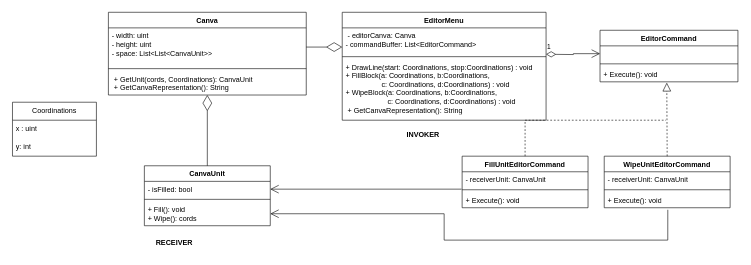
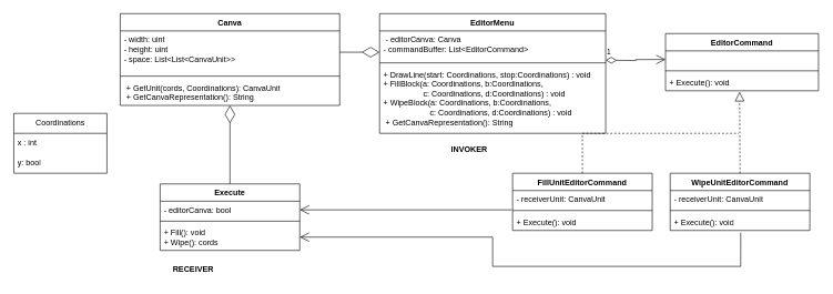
  <mxCell id="0" />
  <mxCell id="1" parent="0" />
  <mxCell id="2" value="EditorCommand" style="swimlane;fontStyle=1;align=center;verticalAlign=top;childLayout=stackLayout;horizontal=1;startSize=26;horizontalStack=0;resizeParent=1;resizeParentMax=0;resizeLast=0;collapsible=1;marginBottom=0;whiteSpace=wrap;html=1;" parent="1" vertex="1"><mxGeometry x="1000" y="50" width="230" height="86" as="geometry" /></mxCell>
  <mxCell id="3" value="&amp;nbsp;" style="text;strokeColor=none;fillColor=none;align=left;verticalAlign=top;spacingLeft=4;spacingRight=4;overflow=hidden;rotatable=0;points=[[0,0.5],[1,0.5]];portConstraint=eastwest;whiteSpace=wrap;html=1;" parent="2" vertex="1"><mxGeometry y="26" width="230" height="26" as="geometry" /></mxCell>
  <mxCell id="4" value="" style="line;strokeWidth=1;fillColor=none;align=left;verticalAlign=middle;spacingTop=-1;spacingLeft=3;spacingRight=3;rotatable=0;labelPosition=right;points=[];portConstraint=eastwest;strokeColor=inherit;" parent="2" vertex="1"><mxGeometry y="52" width="230" height="8" as="geometry" /></mxCell>
  <mxCell id="5" value="+ Execute(): void" style="text;strokeColor=none;fillColor=none;align=left;verticalAlign=top;spacingLeft=4;spacingRight=4;overflow=hidden;rotatable=0;points=[[0,0.5],[1,0.5]];portConstraint=eastwest;whiteSpace=wrap;html=1;" parent="2" vertex="1"><mxGeometry y="60" width="230" height="26" as="geometry" /></mxCell>
  <mxCell id="6" value="FillUnitEditorCommand" style="swimlane;fontStyle=1;align=center;verticalAlign=top;childLayout=stackLayout;horizontal=1;startSize=26;horizontalStack=0;resizeParent=1;resizeParentMax=0;resizeLast=0;collapsible=1;marginBottom=0;whiteSpace=wrap;html=1;" parent="1" vertex="1"><mxGeometry x="770" y="260" width="210" height="86" as="geometry" /></mxCell>
  <mxCell id="7" value="- receiverUnit: CanvaUnit" style="text;strokeColor=none;fillColor=none;align=left;verticalAlign=top;spacingLeft=4;spacingRight=4;overflow=hidden;rotatable=0;points=[[0,0.5],[1,0.5]];portConstraint=eastwest;whiteSpace=wrap;html=1;" parent="6" vertex="1"><mxGeometry y="26" width="210" height="26" as="geometry" /></mxCell>
  <mxCell id="8" value="" style="line;strokeWidth=1;fillColor=none;align=left;verticalAlign=middle;spacingTop=-1;spacingLeft=3;spacingRight=3;rotatable=0;labelPosition=right;points=[];portConstraint=eastwest;strokeColor=inherit;" parent="6" vertex="1"><mxGeometry y="52" width="210" height="8" as="geometry" /></mxCell>
  <mxCell id="9" value="+ Execute(): void" style="text;strokeColor=none;fillColor=none;align=left;verticalAlign=top;spacingLeft=4;spacingRight=4;overflow=hidden;rotatable=0;points=[[0,0.5],[1,0.5]];portConstraint=eastwest;whiteSpace=wrap;html=1;" parent="6" vertex="1"><mxGeometry y="60" width="210" height="26" as="geometry" /></mxCell>
  <mxCell id="10" value="WipeUnitEditorCommand" style="swimlane;fontStyle=1;align=center;verticalAlign=top;childLayout=stackLayout;horizontal=1;startSize=26;horizontalStack=0;resizeParent=1;resizeParentMax=0;resizeLast=0;collapsible=1;marginBottom=0;whiteSpace=wrap;html=1;" parent="1" vertex="1"><mxGeometry x="1007" y="260" width="210" height="86" as="geometry" /></mxCell>
  <mxCell id="11" value="- receiverUnit: CanvaUnit" style="text;strokeColor=none;fillColor=none;align=left;verticalAlign=top;spacingLeft=4;spacingRight=4;overflow=hidden;rotatable=0;points=[[0,0.5],[1,0.5]];portConstraint=eastwest;whiteSpace=wrap;html=1;" parent="10" vertex="1"><mxGeometry y="26" width="210" height="26" as="geometry" /></mxCell>
  <mxCell id="12" value="" style="line;strokeWidth=1;fillColor=none;align=left;verticalAlign=middle;spacingTop=-1;spacingLeft=3;spacingRight=3;rotatable=0;labelPosition=right;points=[];portConstraint=eastwest;strokeColor=inherit;" parent="10" vertex="1"><mxGeometry y="52" width="210" height="8" as="geometry" /></mxCell>
  <mxCell id="13" value="+ Execute(): void" style="text;strokeColor=none;fillColor=none;align=left;verticalAlign=top;spacingLeft=4;spacingRight=4;overflow=hidden;rotatable=0;points=[[0,0.5],[1,0.5]];portConstraint=eastwest;whiteSpace=wrap;html=1;" parent="10" vertex="1"><mxGeometry y="60" width="210" height="26" as="geometry" /></mxCell>
  <mxCell id="14" value="EditorMenu" style="swimlane;fontStyle=1;align=center;verticalAlign=top;childLayout=stackLayout;horizontal=1;startSize=26;horizontalStack=0;resizeParent=1;resizeParentMax=0;resizeLast=0;collapsible=1;marginBottom=0;whiteSpace=wrap;html=1;" parent="1" vertex="1"><mxGeometry x="570" y="20" width="340" height="180" as="geometry" /></mxCell>
  <mxCell id="15" value="&amp;nbsp;- editorCanva: Canva&lt;br&gt;- commandBuffer: List&amp;lt;EditorCommand&amp;gt;" style="text;strokeColor=none;fillColor=none;align=left;verticalAlign=top;spacingLeft=4;spacingRight=4;overflow=hidden;rotatable=0;points=[[0,0.5],[1,0.5]];portConstraint=eastwest;whiteSpace=wrap;html=1;" parent="14" vertex="1"><mxGeometry y="26" width="340" height="44" as="geometry" /></mxCell>
  <mxCell id="16" value="" style="line;strokeWidth=1;fillColor=none;align=left;verticalAlign=middle;spacingTop=-1;spacingLeft=3;spacingRight=3;rotatable=0;labelPosition=right;points=[];portConstraint=eastwest;strokeColor=inherit;" parent="14" vertex="1"><mxGeometry y="70" width="340" height="8" as="geometry" /></mxCell>
  <mxCell id="17" value="+ DrawLine(start: Coordinations, stop:Coordinations) : void&lt;br&gt;+ FillBlock(a: Coordinations, b:Coordinations,&lt;br&gt;&amp;nbsp; &amp;nbsp; &amp;nbsp; &amp;nbsp; &amp;nbsp; &amp;nbsp; &amp;nbsp; &amp;nbsp; &amp;nbsp; c: Coordinations, d:Coordinations) : void&lt;br&gt;+ WipeBlock(a: Coordinations, b:Coordinations,&lt;br style=&quot;border-color: var(--border-color);&quot;&gt;&amp;nbsp; &amp;nbsp; &amp;nbsp; &amp;nbsp; &amp;nbsp; &amp;nbsp; &amp;nbsp; &amp;nbsp; &amp;nbsp; &amp;nbsp; &amp;nbsp;c: Coordinations, d:Coordinations) : void&lt;br&gt;&amp;nbsp;+ GetCanvaRepresentation(): String" style="text;strokeColor=none;fillColor=none;align=left;verticalAlign=top;spacingLeft=4;spacingRight=4;overflow=hidden;rotatable=0;points=[[0,0.5],[1,0.5]];portConstraint=eastwest;whiteSpace=wrap;html=1;" parent="14" vertex="1"><mxGeometry y="78" width="340" height="102" as="geometry" /></mxCell>
- <mxCell id="18" value="CanvaUnit" style="swimlane;fontStyle=1;align=center;verticalAlign=top;childLayout=stackLayout;horizontal=1;startSize=26;horizontalStack=0;resizeParent=1;resizeParentMax=0;resizeLast=0;collapsible=1;marginBottom=0;whiteSpace=wrap;html=1;" parent="1" vertex="1"><mxGeometry x="240" y="276" width="210" height="100" as="geometry" /></mxCell>
- <mxCell id="19" value="- isFilled: bool" style="text;strokeColor=none;fillColor=none;align=left;verticalAlign=top;spacingLeft=4;spacingRight=4;overflow=hidden;rotatable=0;points=[[0,0.5],[1,0.5]];portConstraint=eastwest;whiteSpace=wrap;html=1;" parent="18" vertex="1"><mxGeometry y="26" width="210" height="26" as="geometry" /></mxCell>
+ <mxCell id="18" value="Execute" style="swimlane;fontStyle=1;align=center;verticalAlign=top;childLayout=stackLayout;horizontal=1;startSize=26;horizontalStack=0;resizeParent=1;resizeParentMax=0;resizeLast=0;collapsible=1;marginBottom=0;whiteSpace=wrap;html=1;" parent="1" vertex="1"><mxGeometry x="240" y="276" width="210" height="100" as="geometry" /></mxCell>
+ <mxCell id="19" value="- editorCanva: bool" style="text;strokeColor=none;fillColor=none;align=left;verticalAlign=top;spacingLeft=4;spacingRight=4;overflow=hidden;rotatable=0;points=[[0,0.5],[1,0.5]];portConstraint=eastwest;whiteSpace=wrap;html=1;" parent="18" vertex="1"><mxGeometry y="26" width="210" height="26" as="geometry" /></mxCell>
  <mxCell id="20" value="" style="line;strokeWidth=1;fillColor=none;align=left;verticalAlign=middle;spacingTop=-1;spacingLeft=3;spacingRight=3;rotatable=0;labelPosition=right;points=[];portConstraint=eastwest;strokeColor=inherit;" parent="18" vertex="1"><mxGeometry y="52" width="210" height="8" as="geometry" /></mxCell>
  <mxCell id="21" value="+ Fill(): void&lt;br&gt;+ Wipe(): cords" style="text;strokeColor=none;fillColor=none;align=left;verticalAlign=top;spacingLeft=4;spacingRight=4;overflow=hidden;rotatable=0;points=[[0,0.5],[1,0.5]];portConstraint=eastwest;whiteSpace=wrap;html=1;" parent="18" vertex="1"><mxGeometry y="60" width="210" height="40" as="geometry" /></mxCell>
  <mxCell id="22" value="Canva" style="swimlane;fontStyle=1;align=center;verticalAlign=top;childLayout=stackLayout;horizontal=1;startSize=26;horizontalStack=0;resizeParent=1;resizeParentMax=0;resizeLast=0;collapsible=1;marginBottom=0;whiteSpace=wrap;html=1;" parent="1" vertex="1"><mxGeometry x="180" y="20" width="330" height="138" as="geometry" /></mxCell>
  <mxCell id="23" value="- width: uint&lt;br&gt;- height: uint&amp;nbsp;&lt;br&gt;- space: List&amp;lt;List&amp;lt;CanvaUnit&amp;gt;&amp;gt;" style="text;strokeColor=none;fillColor=none;align=left;verticalAlign=top;spacingLeft=4;spacingRight=4;overflow=hidden;rotatable=0;points=[[0,0.5],[1,0.5]];portConstraint=eastwest;whiteSpace=wrap;html=1;" parent="22" vertex="1"><mxGeometry y="26" width="330" height="64" as="geometry" /></mxCell>
  <mxCell id="24" value="" style="line;strokeWidth=1;fillColor=none;align=left;verticalAlign=middle;spacingTop=-1;spacingLeft=3;spacingRight=3;rotatable=0;labelPosition=right;points=[];portConstraint=eastwest;strokeColor=inherit;" parent="22" vertex="1"><mxGeometry y="90" width="330" height="8" as="geometry" /></mxCell>
  <mxCell id="25" value="&amp;nbsp;+ GetUnit(cords, Coordinations): CanvaUnit&lt;br&gt;&amp;nbsp;+ GetCanvaRepresentation(): String" style="text;strokeColor=none;fillColor=none;align=left;verticalAlign=top;spacingLeft=4;spacingRight=4;overflow=hidden;rotatable=0;points=[[0,0.5],[1,0.5]];portConstraint=eastwest;whiteSpace=wrap;html=1;" parent="22" vertex="1"><mxGeometry y="98" width="330" height="40" as="geometry" /></mxCell>
  <mxCell id="26" value="" style="endArrow=diamondThin;endFill=0;endSize=24;html=1;rounded=0;exitX=0.5;exitY=0;exitDx=0;exitDy=0;" parent="1" source="18" target="25" edge="1"><mxGeometry width="160" relative="1" as="geometry"><mxPoint x="390" y="220" as="sourcePoint" /><mxPoint x="390" y="170" as="targetPoint" /></mxGeometry></mxCell>
  <mxCell id="27" value="" style="endArrow=diamondThin;endFill=0;endSize=24;html=1;rounded=0;exitX=1;exitY=0.5;exitDx=0;exitDy=0;" parent="1" source="23" edge="1"><mxGeometry width="160" relative="1" as="geometry"><mxPoint x="520" y="232" as="sourcePoint" /><mxPoint x="570" y="78" as="targetPoint" /></mxGeometry></mxCell>
  <mxCell id="28" value="" style="endArrow=block;dashed=1;endFill=0;endSize=12;html=1;rounded=0;exitX=0.5;exitY=0;exitDx=0;exitDy=0;entryX=0.484;entryY=1.054;entryDx=0;entryDy=0;entryPerimeter=0;" parent="1" source="10" target="5" edge="1"><mxGeometry width="160" relative="1" as="geometry"><mxPoint x="950" y="190" as="sourcePoint" /><mxPoint x="1110" y="150" as="targetPoint" /></mxGeometry></mxCell>
  <mxCell id="29" value="" style="endArrow=none;dashed=1;html=1;rounded=0;exitX=0.5;exitY=0;exitDx=0;exitDy=0;" parent="1" source="6" edge="1"><mxGeometry width="50" height="50" relative="1" as="geometry"><mxPoint x="910" y="220" as="sourcePoint" /><mxPoint x="1110" y="200" as="targetPoint" /><Array as="points"><mxPoint x="875" y="200" /></Array></mxGeometry></mxCell>
  <mxCell id="30" value="" style="endArrow=open;endFill=1;endSize=12;html=1;rounded=0;exitX=-0.005;exitY=1.115;exitDx=0;exitDy=0;entryX=1;entryY=0.5;entryDx=0;entryDy=0;exitPerimeter=0;" parent="1" source="7" target="19" edge="1"><mxGeometry width="160" relative="1" as="geometry"><mxPoint x="530" y="360" as="sourcePoint" /><mxPoint x="690" y="360" as="targetPoint" /></mxGeometry></mxCell>
  <mxCell id="31" value="" style="endArrow=open;endFill=1;endSize=12;html=1;rounded=0;exitX=0.505;exitY=1.131;exitDx=0;exitDy=0;entryX=1;entryY=0.5;entryDx=0;entryDy=0;exitPerimeter=0;" parent="1" source="13" target="21" edge="1"><mxGeometry width="160" relative="1" as="geometry"><mxPoint x="1109" y="410" as="sourcePoint" /><mxPoint x="840" y="410" as="targetPoint" /><Array as="points"><mxPoint x="1113" y="400" /><mxPoint x="740" y="400" /><mxPoint x="740" y="356" /></Array></mxGeometry></mxCell>
  <mxCell id="32" value="&lt;b&gt;RECEIVER&lt;/b&gt;" style="text;html=1;strokeColor=none;fillColor=none;align=center;verticalAlign=middle;whiteSpace=wrap;rounded=0;" parent="1" vertex="1"><mxGeometry x="260" y="390" width="60" height="30" as="geometry" /></mxCell>
  <mxCell id="33" value="&lt;b&gt;INVOKER&lt;/b&gt;" style="text;html=1;strokeColor=none;fillColor=none;align=center;verticalAlign=middle;whiteSpace=wrap;rounded=0;" parent="1" vertex="1"><mxGeometry x="675" y="210" width="60" height="30" as="geometry" /></mxCell>
  <mxCell id="34" value="Coordinations" style="swimlane;fontStyle=0;childLayout=stackLayout;horizontal=1;startSize=30;horizontalStack=0;resizeParent=1;resizeParentMax=0;resizeLast=0;collapsible=1;marginBottom=0;whiteSpace=wrap;html=1;" parent="1" vertex="1"><mxGeometry x="20" y="170" width="140" height="90" as="geometry" /></mxCell>
- <mxCell id="35" value="x : uint" style="text;strokeColor=none;fillColor=none;align=left;verticalAlign=middle;spacingLeft=4;spacingRight=4;overflow=hidden;points=[[0,0.5],[1,0.5]];portConstraint=eastwest;rotatable=0;whiteSpace=wrap;html=1;" parent="34" vertex="1"><mxGeometry y="30" width="140" height="30" as="geometry" /></mxCell>
- <mxCell id="36" value="y: int" style="text;strokeColor=none;fillColor=none;align=left;verticalAlign=middle;spacingLeft=4;spacingRight=4;overflow=hidden;points=[[0,0.5],[1,0.5]];portConstraint=eastwest;rotatable=0;whiteSpace=wrap;html=1;" parent="34" vertex="1"><mxGeometry y="60" width="140" height="30" as="geometry" /></mxCell>
+ <mxCell id="35" value="x : int" style="text;strokeColor=none;fillColor=none;align=left;verticalAlign=middle;spacingLeft=4;spacingRight=4;overflow=hidden;points=[[0,0.5],[1,0.5]];portConstraint=eastwest;rotatable=0;whiteSpace=wrap;html=1;" parent="34" vertex="1"><mxGeometry y="30" width="140" height="30" as="geometry" /></mxCell>
+ <mxCell id="36" value="y: bool" style="text;strokeColor=none;fillColor=none;align=left;verticalAlign=middle;spacingLeft=4;spacingRight=4;overflow=hidden;points=[[0,0.5],[1,0.5]];portConstraint=eastwest;rotatable=0;whiteSpace=wrap;html=1;" parent="34" vertex="1"><mxGeometry y="60" width="140" height="30" as="geometry" /></mxCell>
  <mxCell id="37" value="1" style="endArrow=open;html=1;endSize=12;startArrow=diamondThin;startSize=14;startFill=0;edgeStyle=orthogonalEdgeStyle;align=left;verticalAlign=bottom;rounded=0;entryX=0;entryY=0.5;entryDx=0;entryDy=0;" parent="1" target="3" edge="1"><mxGeometry x="-1" y="3" relative="1" as="geometry"><mxPoint x="910" y="90" as="sourcePoint" /><mxPoint x="860" y="240" as="targetPoint" /></mxGeometry></mxCell>
